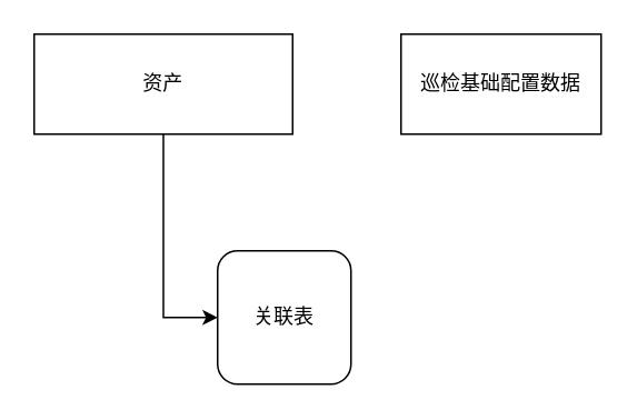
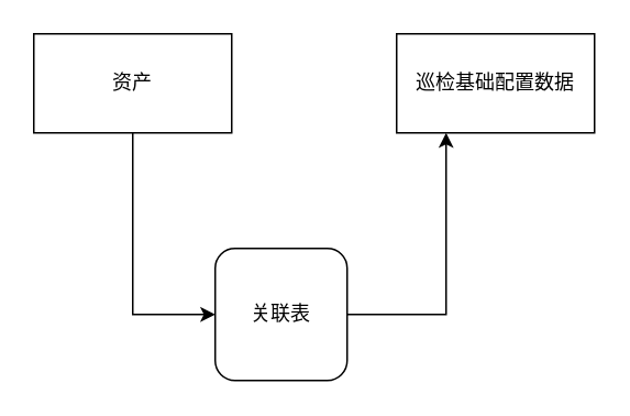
  <mxCell id="0" />
  <mxCell id="1" parent="0" />
  <mxCell id="2" style="edgeStyle=orthogonalEdgeStyle;rounded=0;orthogonalLoop=1;jettySize=auto;html=1;entryX=0;entryY=0.5;entryDx=0;entryDy=0;" parent="1" source="3" target="6" edge="1"><mxGeometry relative="1" as="geometry" /></mxCell>
- <mxCell id="3" value="资产" style="rounded=0;whiteSpace=wrap;html=1;" parent="1" vertex="1"><mxGeometry x="20" y="20" width="155" height="60" as="geometry" /></mxCell>
+ <mxCell id="3" value="资产" style="rounded=0;whiteSpace=wrap;html=1;" parent="1" vertex="1"><mxGeometry x="20" y="20" width="120" height="60" as="geometry" /></mxCell>
  <mxCell id="4" value="巡检基础配置数据" style="whiteSpace=wrap;html=1;" parent="1" vertex="1"><mxGeometry x="240" y="20" width="120" height="60" as="geometry" /></mxCell>
+ <mxCell id="5" style="edgeStyle=orthogonalEdgeStyle;rounded=0;orthogonalLoop=1;jettySize=auto;html=1;entryX=0.25;entryY=1;entryDx=0;entryDy=0;" parent="1" source="6" target="4" edge="1"><mxGeometry relative="1" as="geometry" /></mxCell>
  <mxCell id="6" value="关联表" style="whiteSpace=wrap;html=1;aspect=fixed;rounded=1;" parent="1" vertex="1"><mxGeometry x="130" y="150" width="80" height="80" as="geometry" /></mxCell>
